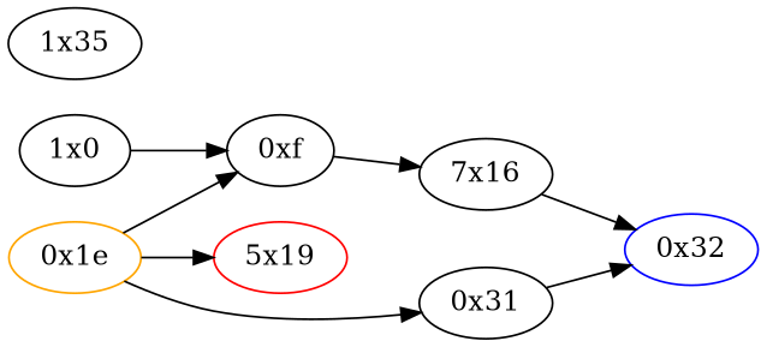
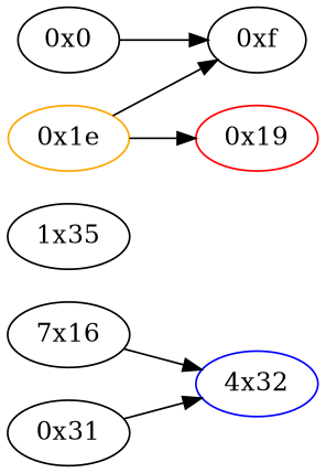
  strict digraph {
    rankdir=LR
    node [fillcolor=white style=filled]
    n1 [label="7x16"]
-   "0x32" [color=blue]
+   "0x32" [color=blue label="4x32"]
    n3 [label="1x35"]
    "0xf"
    "0x1e" [color=orange]
-   "0x19" [color=red label="5x19"]
+   "0x19" [color=red]
    "0x31"
-   "0x0" [label="1x0"]
+   "0x0"
    n1 -> "0x32"
-   "0xf" -> n1
    "0x1e" -> "0xf"
    "0x1e" -> "0x19"
-   "0x1e" -> "0x31"
    "0x31" -> "0x32"
    "0x0" -> "0xf"
  }
